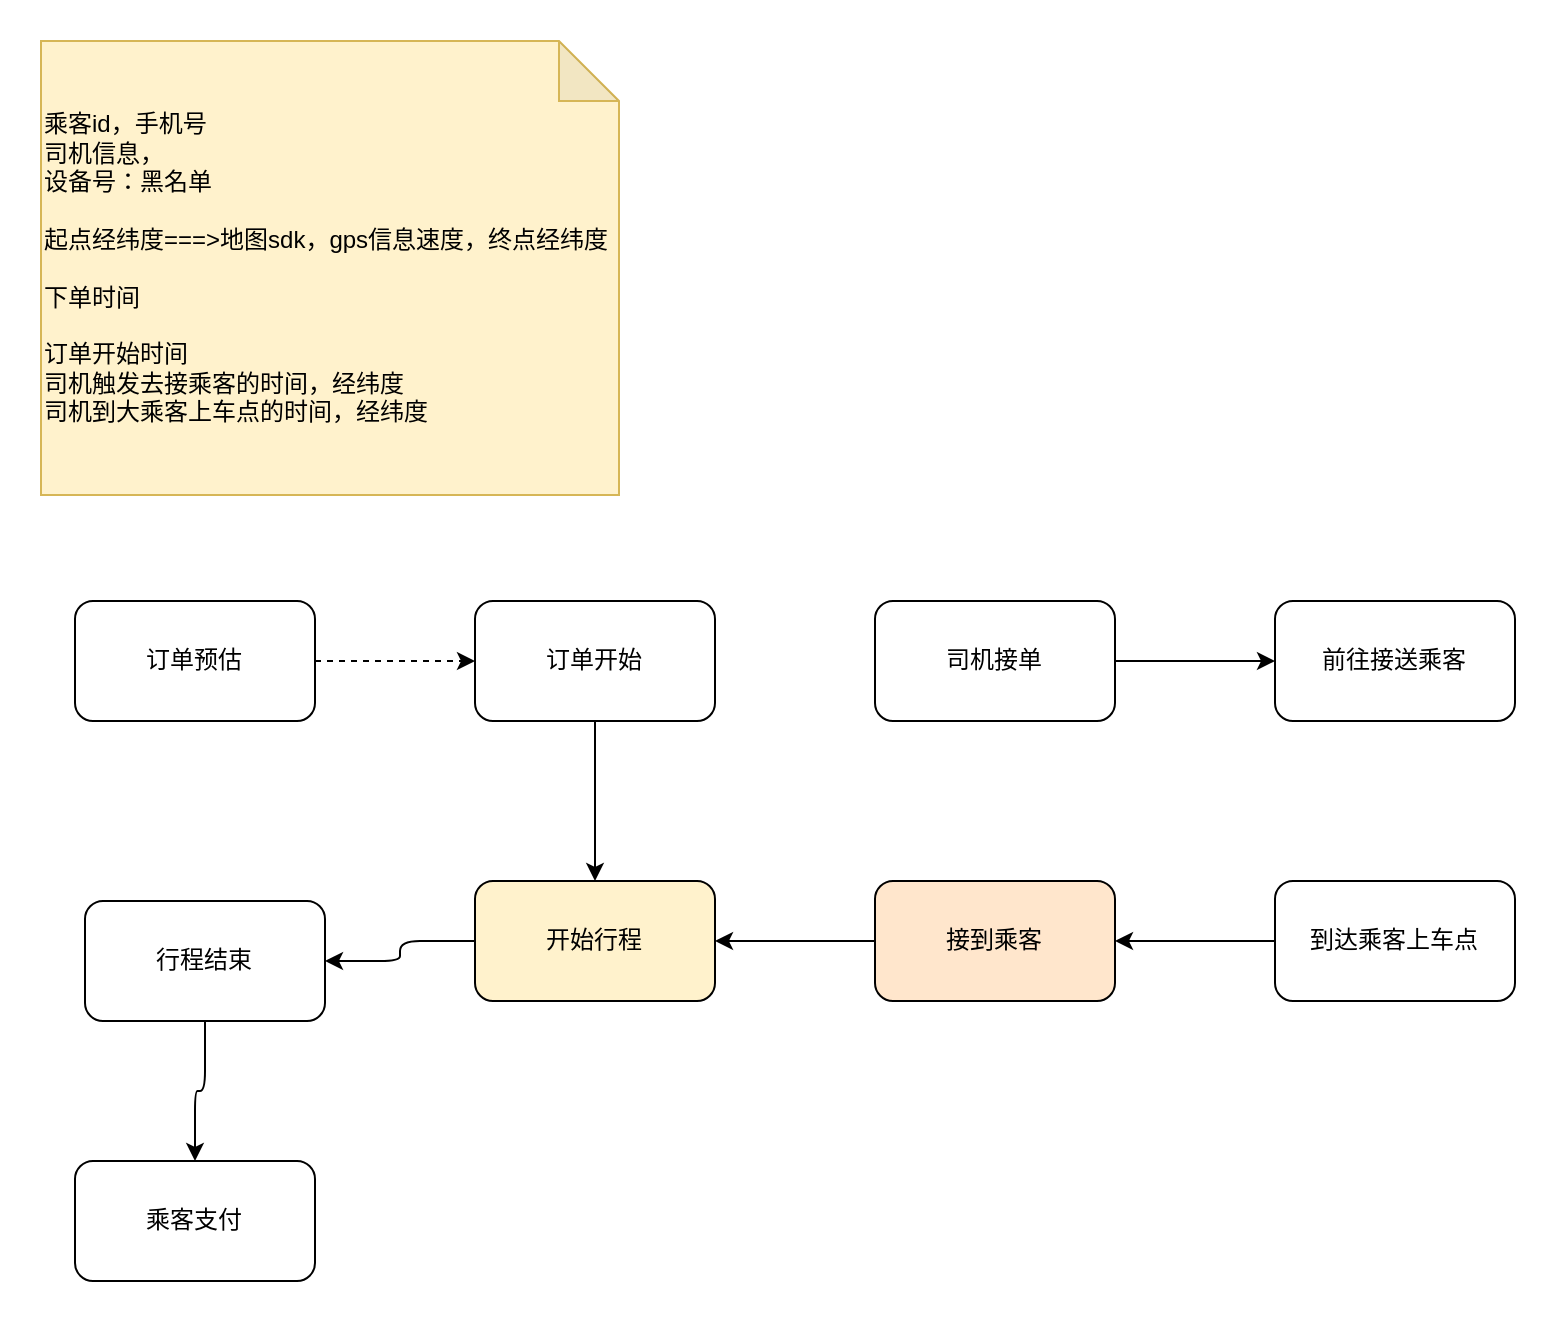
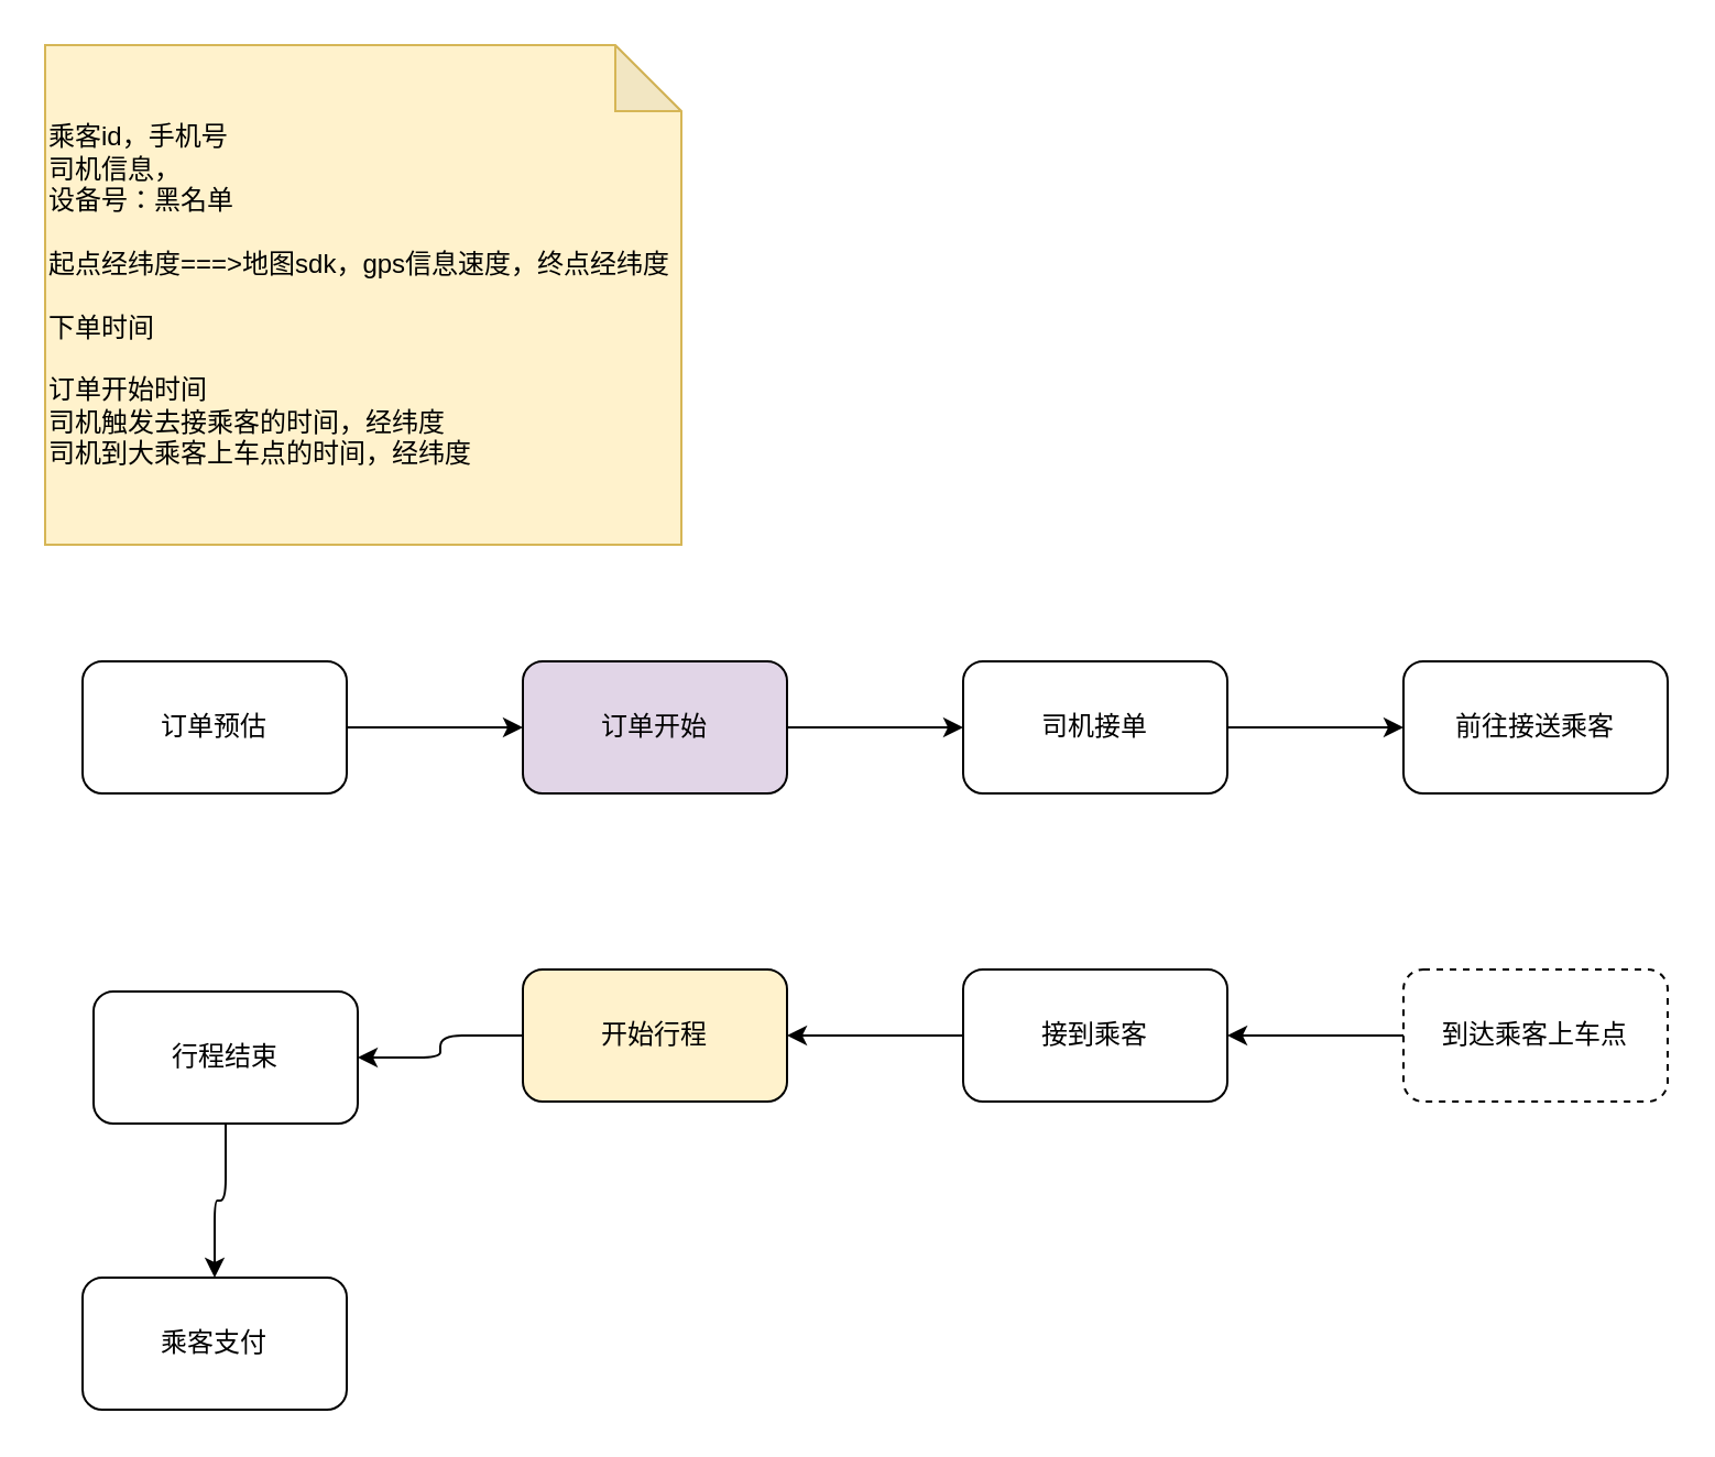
  <mxCell id="0" />
  <mxCell id="1" parent="0" />
  <mxCell id="2" value="乘客id，手机号&lt;br&gt;司机信息，&lt;br&gt;设备号：黑名单&lt;br&gt;&lt;br&gt;起点经纬度===&amp;gt;地图sdk，gps信息速度，终点经纬度&lt;br&gt;&lt;br&gt;下单时间&lt;br&gt;&lt;br&gt;订单开始时间&lt;br&gt;司机触发去接乘客的时间，经纬度&lt;br&gt;司机到大乘客上车点的时间，经纬度" style="shape=note;whiteSpace=wrap;html=1;backgroundOutline=1;darkOpacity=0.05;fillColor=#fff2cc;strokeColor=#d6b656;align=left;" vertex="1" parent="1"><mxGeometry x="20" width="289" height="227" as="geometry" y="20" /></mxCell>
- <mxCell id="3" value="" style="edgeStyle=orthogonalEdgeStyle;rounded=1;comic=0;orthogonalLoop=1;jettySize=auto;html=1;dashed=1;" edge="1" parent="1" source="4" target="6"><mxGeometry relative="1" as="geometry" /></mxCell>
+ <mxCell id="3" value="" style="edgeStyle=orthogonalEdgeStyle;rounded=1;comic=0;orthogonalLoop=1;jettySize=auto;html=1;" edge="1" parent="1" source="4" target="6"><mxGeometry relative="1" as="geometry" /></mxCell>
  <mxCell id="4" value="订单预估" style="rounded=1;whiteSpace=wrap;html=1;" vertex="1" parent="1"><mxGeometry x="37" y="300" width="120" height="60" as="geometry" /></mxCell>
- <mxCell id="5" value="" style="edgeStyle=orthogonalEdgeStyle;rounded=1;comic=0;orthogonalLoop=1;jettySize=auto;html=1;" edge="1" parent="1" source="6" target="15"><mxGeometry relative="1" as="geometry" /></mxCell>
- <mxCell id="6" value="订单开始" style="rounded=1;whiteSpace=wrap;html=1;" vertex="1" parent="1"><mxGeometry x="237" y="300" width="120" height="60" as="geometry" /></mxCell>
+ <mxCell id="5" value="" style="edgeStyle=orthogonalEdgeStyle;rounded=1;comic=0;orthogonalLoop=1;jettySize=auto;html=1;" edge="1" parent="1" source="6" target="8"><mxGeometry relative="1" as="geometry" /></mxCell>
+ <mxCell id="6" value="订单开始" style="rounded=1;whiteSpace=wrap;html=1;fillColor=#e1d5e7;" vertex="1" parent="1"><mxGeometry x="237" y="300" width="120" height="60" as="geometry" /></mxCell>
  <mxCell id="7" value="" style="edgeStyle=orthogonalEdgeStyle;rounded=1;comic=0;orthogonalLoop=1;jettySize=auto;html=1;" edge="1" parent="1" source="8" target="9"><mxGeometry relative="1" as="geometry" /></mxCell>
  <mxCell id="8" value="司机接单" style="rounded=1;whiteSpace=wrap;html=1;" vertex="1" parent="1"><mxGeometry x="437" y="300" width="120" height="60" as="geometry" /></mxCell>
  <mxCell id="9" value="前往接送乘客" style="rounded=1;whiteSpace=wrap;html=1;" vertex="1" parent="1"><mxGeometry x="637" y="300" width="120" height="60" as="geometry" /></mxCell>
  <mxCell id="10" value="" style="edgeStyle=orthogonalEdgeStyle;rounded=1;comic=0;orthogonalLoop=1;jettySize=auto;html=1;" edge="1" parent="1" source="11" target="13"><mxGeometry relative="1" as="geometry" /></mxCell>
- <mxCell id="11" value="到达乘客上车点" style="rounded=1;whiteSpace=wrap;html=1;" vertex="1" parent="1"><mxGeometry x="637" y="440" width="120" height="60" as="geometry" /></mxCell>
+ <mxCell id="11" value="到达乘客上车点" style="rounded=1;whiteSpace=wrap;html=1;dashed=1;" vertex="1" parent="1"><mxGeometry x="637" y="440" width="120" height="60" as="geometry" /></mxCell>
  <mxCell id="12" value="" style="edgeStyle=orthogonalEdgeStyle;rounded=1;comic=0;orthogonalLoop=1;jettySize=auto;html=1;" edge="1" parent="1" source="13" target="15"><mxGeometry relative="1" as="geometry" /></mxCell>
- <mxCell id="13" value="接到乘客" style="rounded=1;whiteSpace=wrap;html=1;fillColor=#ffe6cc;" vertex="1" parent="1"><mxGeometry x="437" y="440" width="120" height="60" as="geometry" /></mxCell>
+ <mxCell id="13" value="接到乘客" style="rounded=1;whiteSpace=wrap;html=1;" vertex="1" parent="1"><mxGeometry x="437" y="440" width="120" height="60" as="geometry" /></mxCell>
  <mxCell id="14" value="" style="edgeStyle=orthogonalEdgeStyle;rounded=1;comic=0;orthogonalLoop=1;jettySize=auto;html=1;" edge="1" parent="1" source="15" target="17"><mxGeometry relative="1" as="geometry" /></mxCell>
  <mxCell id="15" value="开始行程" style="rounded=1;whiteSpace=wrap;html=1;fillColor=#fff2cc;" vertex="1" parent="1"><mxGeometry x="237" y="440" width="120" height="60" as="geometry" /></mxCell>
  <mxCell id="16" value="" style="edgeStyle=orthogonalEdgeStyle;rounded=1;comic=0;orthogonalLoop=1;jettySize=auto;html=1;" edge="1" parent="1" source="17" target="18"><mxGeometry relative="1" as="geometry" /></mxCell>
  <mxCell id="17" value="行程结束" style="rounded=1;whiteSpace=wrap;html=1;" vertex="1" parent="1"><mxGeometry x="42" y="450" width="120" height="60" as="geometry" /></mxCell>
  <mxCell id="18" value="乘客支付" style="rounded=1;whiteSpace=wrap;html=1;" vertex="1" parent="1"><mxGeometry x="37" y="580" width="120" height="60" as="geometry" /></mxCell>
